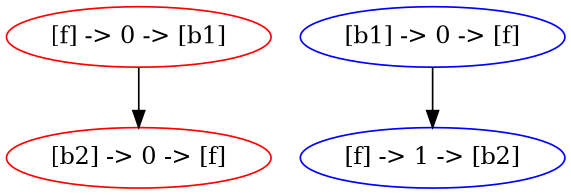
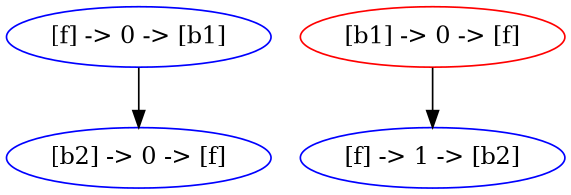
  digraph {
    node [color=red]
-   n1 [label="[b2] -> 0 -> [f]"]
-   n2 [label="[f] -> 0 -> [b1]"]
-   n3 [color=blue label="[b1] -> 0 -> [f]"]
+   n1 [color=blue label="[b2] -> 0 -> [f]"]
+   n2 [color=blue label="[f] -> 0 -> [b1]"]
+   n3 [label="[b1] -> 0 -> [f]"]
    n4 [color=blue label="[f] -> 1 -> [b2]"]
    n2 -> n1
    n3 -> n4
  }
